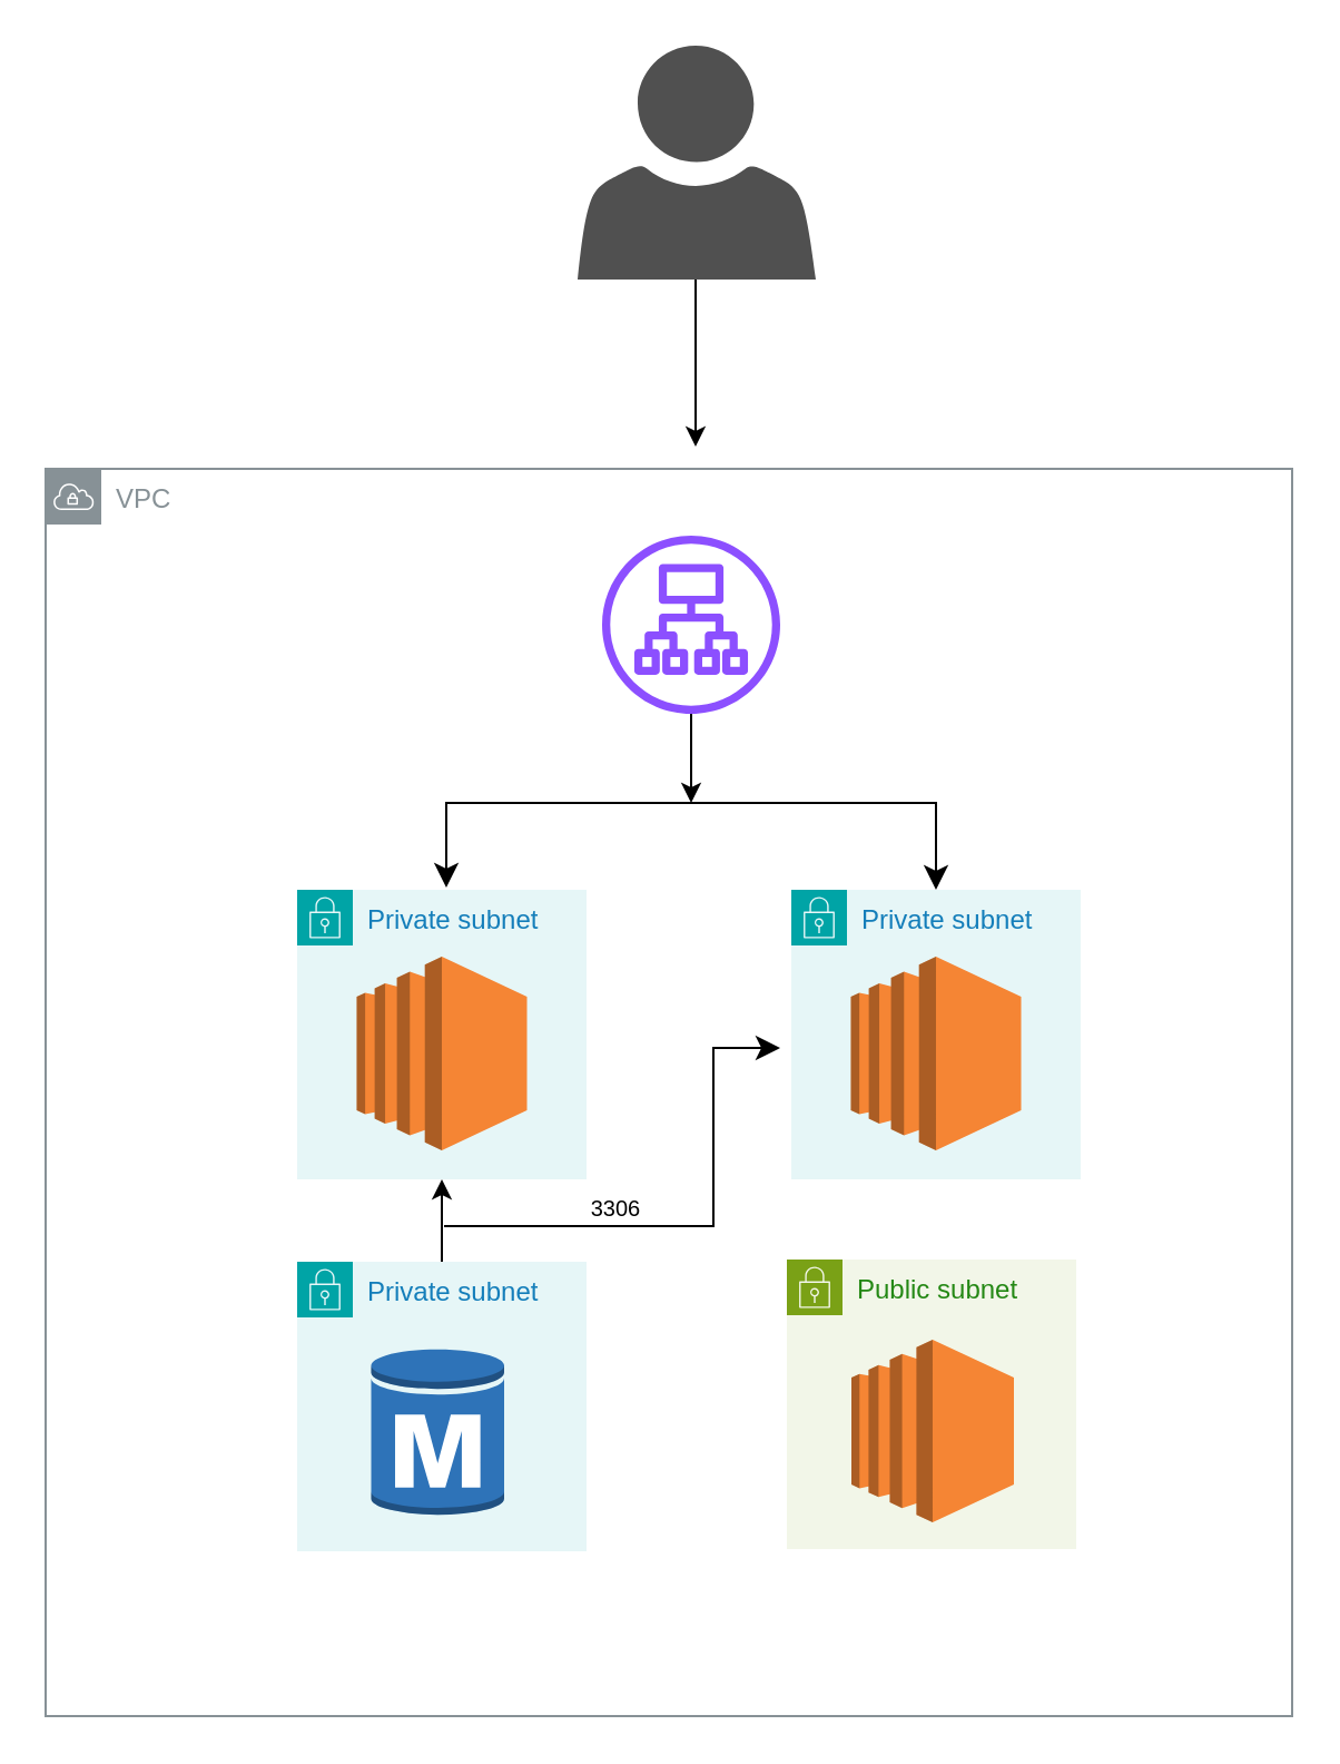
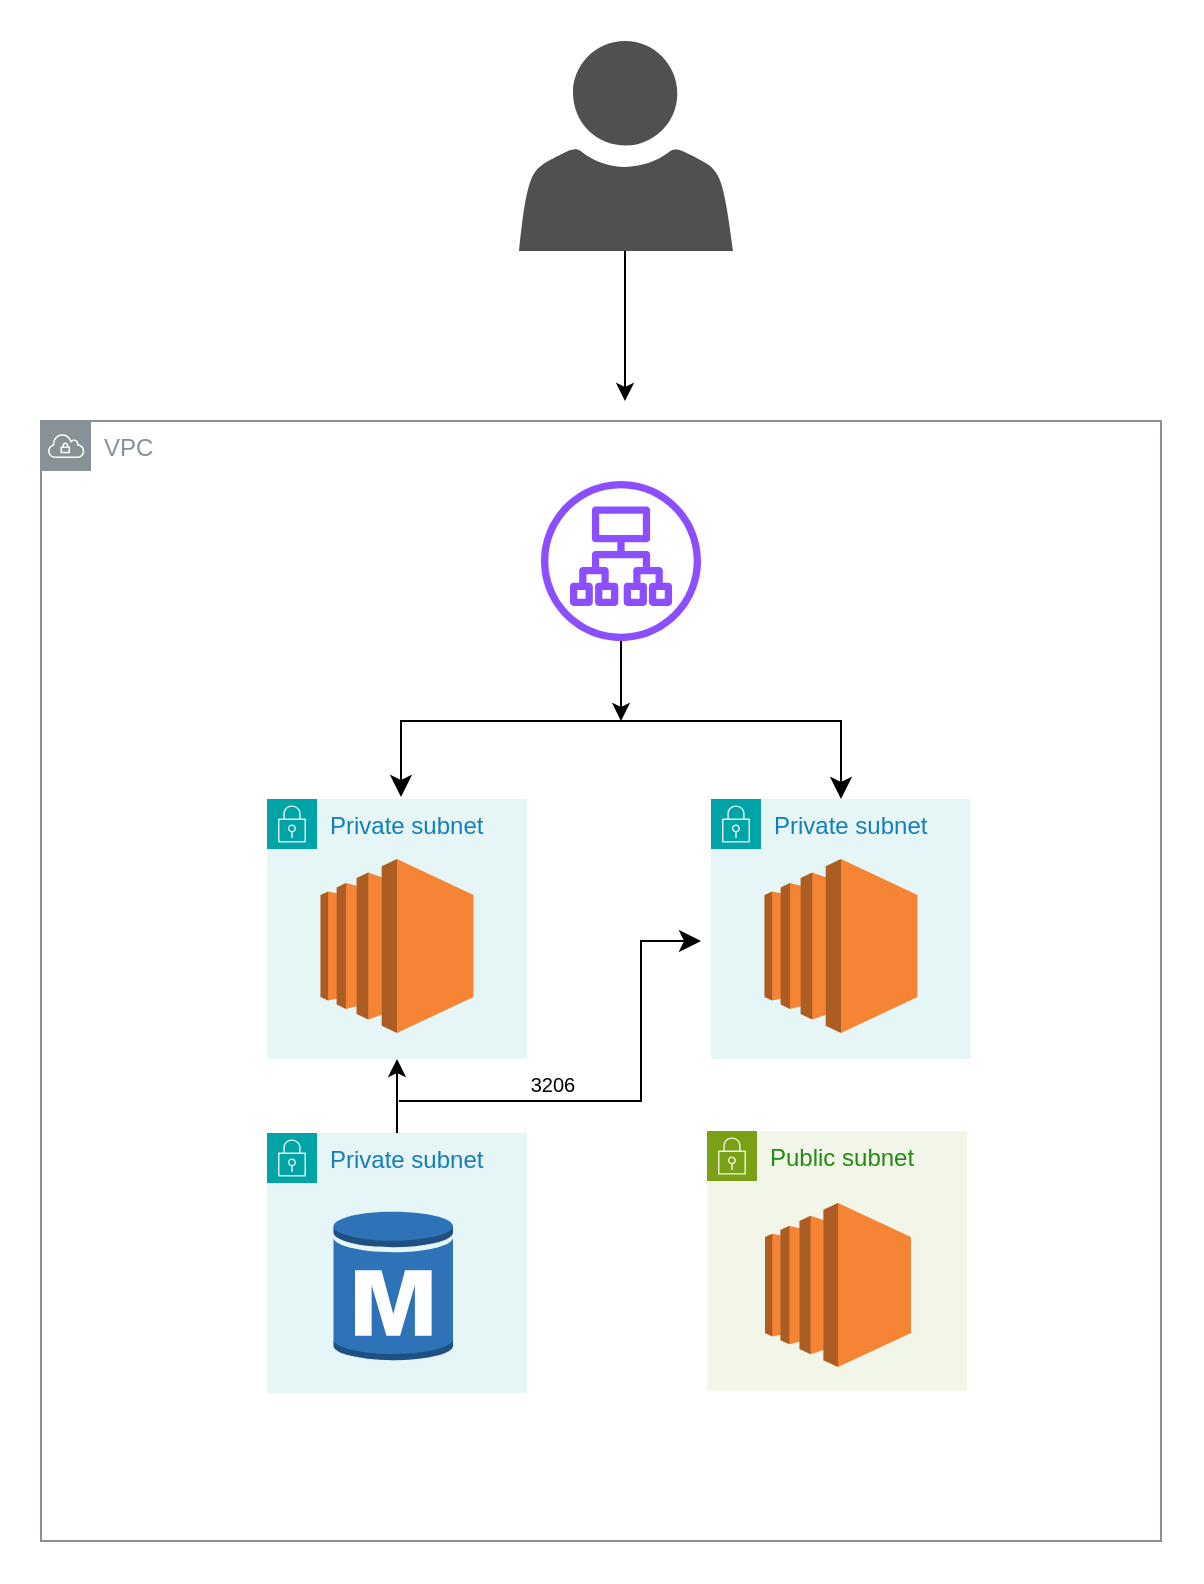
  <mxCell id="0" />
  <mxCell id="1" parent="0" />
  <mxCell id="2" value="Public subnet" style="points=[[0,0],[0.25,0],[0.5,0],[0.75,0],[1,0],[1,0.25],[1,0.5],[1,0.75],[1,1],[0.75,1],[0.5,1],[0.25,1],[0,1],[0,0.75],[0,0.5],[0,0.25]];outlineConnect=0;gradientColor=none;html=1;whiteSpace=wrap;fontSize=12;fontStyle=0;container=1;pointerEvents=0;collapsible=0;recursiveResize=0;shape=mxgraph.aws4.group;grIcon=mxgraph.aws4.group_security_group;grStroke=0;strokeColor=#7AA116;fillColor=#F2F6E8;verticalAlign=top;align=left;spacingLeft=30;fontColor=#248814;dashed=0;" vertex="1" parent="1"><mxGeometry x="353" y="565" width="130" height="130" as="geometry" /></mxCell>
  <mxCell id="3" value="" style="outlineConnect=0;dashed=0;verticalLabelPosition=bottom;verticalAlign=top;align=center;html=1;shape=mxgraph.aws3.ec2;fillColor=#F58534;gradientColor=none;" vertex="1" parent="2"><mxGeometry x="29" y="36" width="73" height="82" as="geometry" /></mxCell>
  <mxCell id="4" value="Private subnet" style="points=[[0,0],[0.25,0],[0.5,0],[0.75,0],[1,0],[1,0.25],[1,0.5],[1,0.75],[1,1],[0.75,1],[0.5,1],[0.25,1],[0,1],[0,0.75],[0,0.5],[0,0.25]];outlineConnect=0;gradientColor=none;html=1;whiteSpace=wrap;fontSize=12;fontStyle=0;container=1;pointerEvents=0;collapsible=0;recursiveResize=0;shape=mxgraph.aws4.group;grIcon=mxgraph.aws4.group_security_group;grStroke=0;strokeColor=#00A4A6;fillColor=#E6F6F7;verticalAlign=top;align=left;spacingLeft=30;fontColor=#147EBA;dashed=0;" vertex="1" parent="1"><mxGeometry x="133" y="399" width="130" height="130" as="geometry" /></mxCell>
  <mxCell id="5" value="" style="outlineConnect=0;dashed=0;verticalLabelPosition=bottom;verticalAlign=top;align=center;html=1;shape=mxgraph.aws3.ec2;fillColor=#F58534;gradientColor=none;" vertex="1" parent="4"><mxGeometry x="26.75" y="30" width="76.5" height="87" as="geometry" /></mxCell>
  <mxCell id="6" style="edgeStyle=orthogonalEdgeStyle;rounded=0;orthogonalLoop=1;jettySize=auto;html=1;entryX=0.5;entryY=1;entryDx=0;entryDy=0;" edge="1" parent="1" source="7" target="4"><mxGeometry relative="1" as="geometry" /></mxCell>
  <mxCell id="7" value="Private subnet" style="points=[[0,0],[0.25,0],[0.5,0],[0.75,0],[1,0],[1,0.25],[1,0.5],[1,0.75],[1,1],[0.75,1],[0.5,1],[0.25,1],[0,1],[0,0.75],[0,0.5],[0,0.25]];outlineConnect=0;gradientColor=none;html=1;whiteSpace=wrap;fontSize=12;fontStyle=0;container=1;pointerEvents=0;collapsible=0;recursiveResize=0;shape=mxgraph.aws4.group;grIcon=mxgraph.aws4.group_security_group;grStroke=0;strokeColor=#00A4A6;fillColor=#E6F6F7;verticalAlign=top;align=left;spacingLeft=30;fontColor=#147EBA;dashed=0;" vertex="1" parent="1"><mxGeometry x="133" y="566" width="130" height="130" as="geometry" /></mxCell>
  <mxCell id="8" value="" style="outlineConnect=0;dashed=0;verticalLabelPosition=bottom;verticalAlign=top;align=center;html=1;shape=mxgraph.aws3.rds_db_instance;fillColor=#2E73B8;gradientColor=none;" vertex="1" parent="7"><mxGeometry x="33.25" y="38" width="59.75" height="77" as="geometry" /></mxCell>
  <mxCell id="9" value="Private subnet" style="points=[[0,0],[0.25,0],[0.5,0],[0.75,0],[1,0],[1,0.25],[1,0.5],[1,0.75],[1,1],[0.75,1],[0.5,1],[0.25,1],[0,1],[0,0.75],[0,0.5],[0,0.25]];outlineConnect=0;gradientColor=none;html=1;whiteSpace=wrap;fontSize=12;fontStyle=0;container=1;pointerEvents=0;collapsible=0;recursiveResize=0;shape=mxgraph.aws4.group;grIcon=mxgraph.aws4.group_security_group;grStroke=0;strokeColor=#00A4A6;fillColor=#E6F6F7;verticalAlign=top;align=left;spacingLeft=30;fontColor=#147EBA;dashed=0;" vertex="1" parent="1"><mxGeometry x="355" y="399" width="130" height="130" as="geometry" /></mxCell>
  <mxCell id="10" value="" style="outlineConnect=0;dashed=0;verticalLabelPosition=bottom;verticalAlign=top;align=center;html=1;shape=mxgraph.aws3.ec2;fillColor=#F58534;gradientColor=none;" vertex="1" parent="9"><mxGeometry x="26.75" y="30" width="76.5" height="87" as="geometry" /></mxCell>
- <mxCell id="11" value="3306" style="text;strokeColor=none;align=center;fillColor=none;verticalAlign=middle;rounded=0;html=1;fontSize=10;" vertex="1" parent="1"><mxGeometry x="262" y="535" width="28" height="14" as="geometry" /></mxCell>
+ <mxCell id="11" value="3206" style="text;strokeColor=none;align=center;fillColor=none;verticalAlign=middle;rounded=0;html=1;fontSize=10;" vertex="1" parent="1"><mxGeometry x="262" y="535" width="28" height="14" as="geometry" /></mxCell>
  <mxCell id="12" style="edgeStyle=orthogonalEdgeStyle;rounded=0;orthogonalLoop=1;jettySize=auto;html=1;" edge="1" parent="1" source="13"><mxGeometry relative="1" as="geometry"><mxPoint x="312" y="200" as="targetPoint" /></mxGeometry></mxCell>
  <mxCell id="13" value="" style="sketch=0;pointerEvents=1;shadow=0;dashed=0;html=1;strokeColor=none;fillColor=#505050;labelPosition=center;verticalLabelPosition=bottom;verticalAlign=top;outlineConnect=0;align=center;shape=mxgraph.office.users.user;" vertex="1" parent="1"><mxGeometry x="259" y="20" width="107" height="105" as="geometry" /></mxCell>
  <mxCell id="14" value="VPC" style="sketch=0;outlineConnect=0;gradientColor=none;html=1;whiteSpace=wrap;fontSize=12;fontStyle=0;shape=mxgraph.aws4.group;grIcon=mxgraph.aws4.group_vpc;strokeColor=#879196;fillColor=none;verticalAlign=top;align=left;spacingLeft=30;fontColor=#879196;dashed=0;" vertex="1" parent="1"><mxGeometry x="20" y="210" width="560" height="560" as="geometry" /></mxCell>
  <mxCell id="15" style="edgeStyle=orthogonalEdgeStyle;rounded=0;orthogonalLoop=1;jettySize=auto;html=1;" edge="1" parent="1" source="16"><mxGeometry relative="1" as="geometry"><mxPoint x="310" y="360" as="targetPoint" /></mxGeometry></mxCell>
  <mxCell id="16" value="" style="sketch=0;outlineConnect=0;fontColor=#232F3E;gradientColor=none;fillColor=#8C4FFF;strokeColor=none;dashed=0;verticalLabelPosition=bottom;verticalAlign=top;align=center;html=1;fontSize=12;fontStyle=0;aspect=fixed;pointerEvents=1;shape=mxgraph.aws4.application_load_balancer;" vertex="1" parent="1"><mxGeometry x="270" y="240" width="80" height="80" as="geometry" /></mxCell>
  <mxCell id="17" value="" style="endArrow=none;html=1;rounded=0;" edge="1" parent="1"><mxGeometry width="50" height="50" relative="1" as="geometry"><mxPoint x="200" y="360" as="sourcePoint" /><mxPoint x="418" y="360" as="targetPoint" /></mxGeometry></mxCell>
  <mxCell id="18" value="" style="edgeStyle=segmentEdgeStyle;endArrow=classic;html=1;curved=0;rounded=0;endSize=8;startSize=8;entryX=0.5;entryY=0;entryDx=0;entryDy=0;" edge="1" parent="1" target="9"><mxGeometry width="50" height="50" relative="1" as="geometry"><mxPoint x="390" y="360" as="sourcePoint" /><mxPoint x="420" y="380" as="targetPoint" /></mxGeometry></mxCell>
  <mxCell id="19" value="" style="edgeStyle=segmentEdgeStyle;endArrow=classic;html=1;curved=0;rounded=0;endSize=8;startSize=8;" edge="1" parent="1"><mxGeometry width="50" height="50" relative="1" as="geometry"><mxPoint x="230" y="360" as="sourcePoint" /><mxPoint x="200" y="398" as="targetPoint" /><Array as="points"><mxPoint x="220" y="360" /><mxPoint x="200" y="360" /></Array></mxGeometry></mxCell>
  <mxCell id="20" value="" style="edgeStyle=elbowEdgeStyle;elbow=horizontal;endArrow=classic;html=1;curved=0;rounded=0;endSize=8;startSize=8;" edge="1" parent="1"><mxGeometry width="50" height="50" relative="1" as="geometry"><mxPoint x="199" y="550" as="sourcePoint" /><mxPoint x="350" y="470" as="targetPoint" /><Array as="points"><mxPoint x="320" y="510" /></Array></mxGeometry></mxCell>
